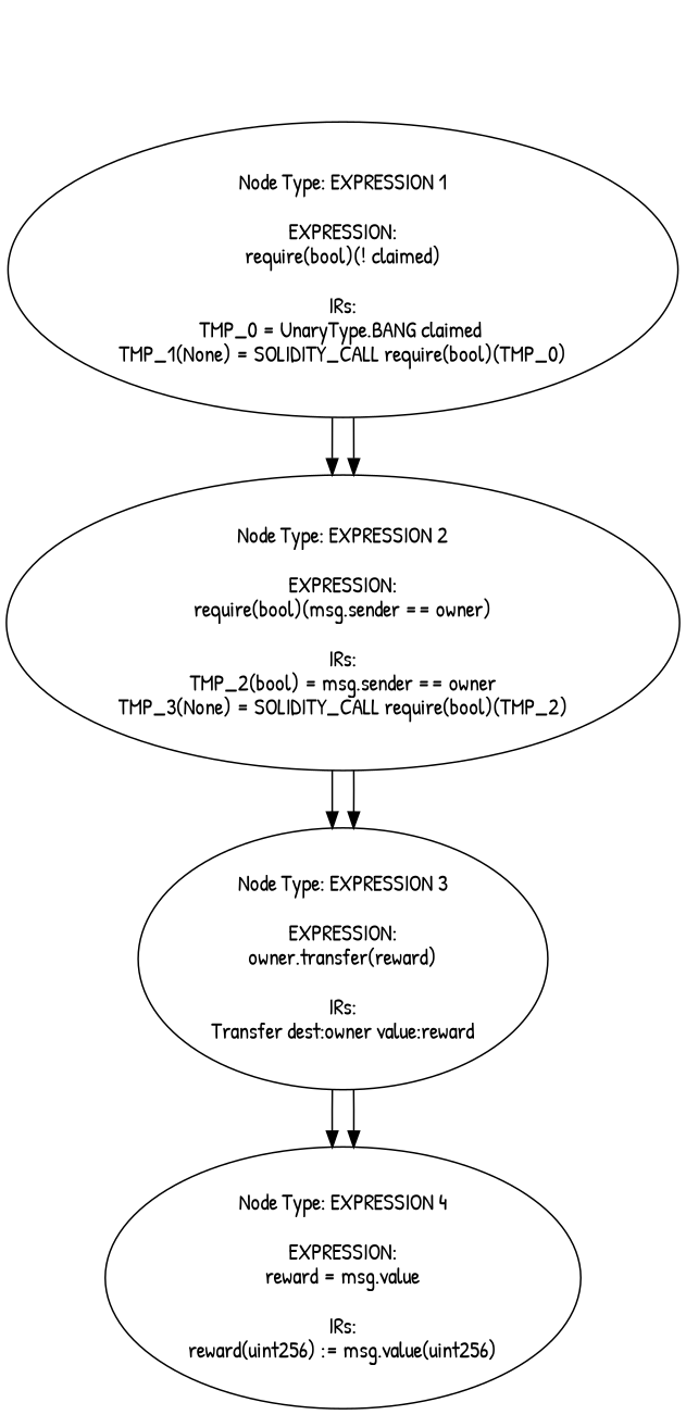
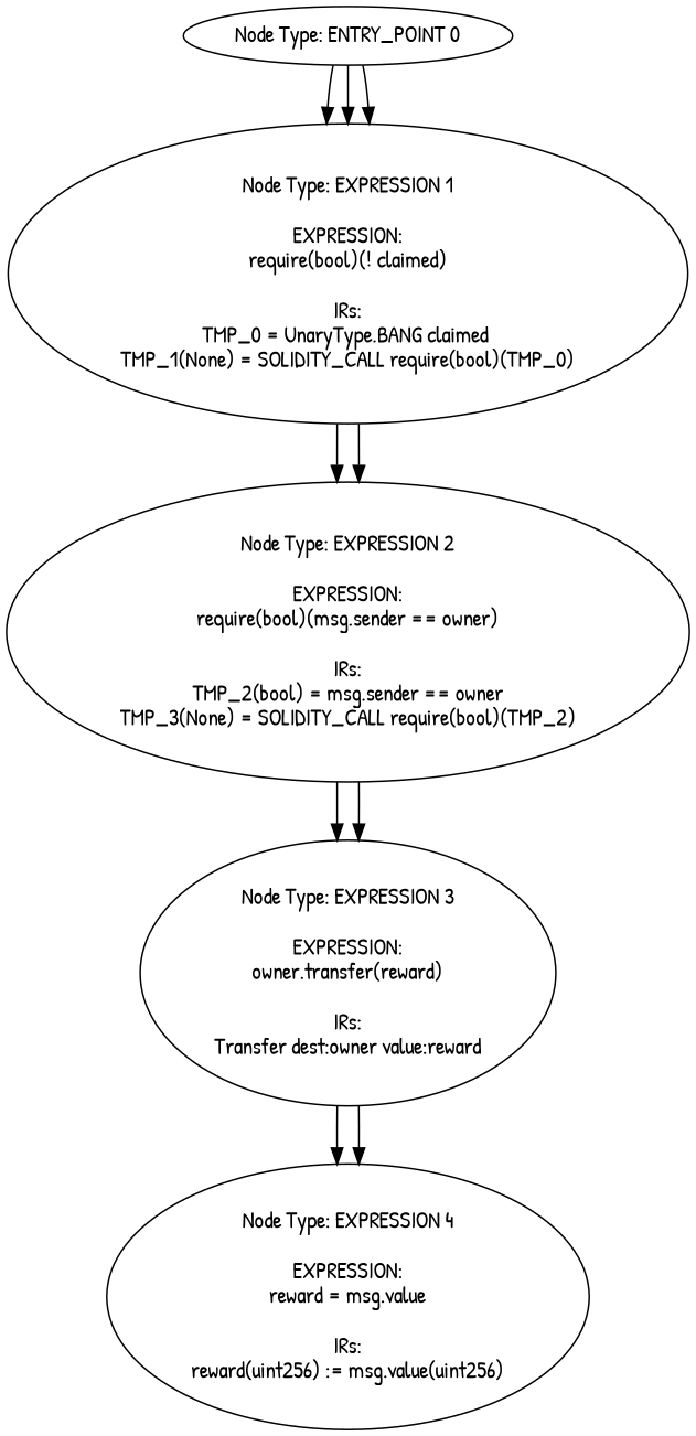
  digraph {
    fontname="Patrick Hand"
    node [fontname="Patrick Hand"]
    edge [fontname="Patrick Hand"]
+   n1 [label="Node Type: ENTRY_POINT 0\n"]
    n2 [label="Node Type: EXPRESSION 1\n\nEXPRESSION:\nrequire(bool)(! claimed)\n\nIRs:\nTMP_0 = UnaryType.BANG claimed \nTMP_1(None) = SOLIDITY_CALL require(bool)(TMP_0)"]
    n3 [label="Node Type: EXPRESSION 2\n\nEXPRESSION:\nrequire(bool)(msg.sender == owner)\n\nIRs:\nTMP_2(bool) = msg.sender == owner\nTMP_3(None) = SOLIDITY_CALL require(bool)(TMP_2)"]
    n4 [label="Node Type: EXPRESSION 3\n\nEXPRESSION:\nowner.transfer(reward)\n\nIRs:\nTransfer dest:owner value:reward"]
    n5 [label="Node Type: EXPRESSION 4\n\nEXPRESSION:\nreward = msg.value\n\nIRs:\nreward(uint256) := msg.value(uint256)"]
+   n1 -> n2
+   n1 -> n2
+   n1 -> n2
    n2 -> n3
    n2 -> n3
    n3 -> n4
    n3 -> n4
    n4 -> n5
    n4 -> n5
  }
